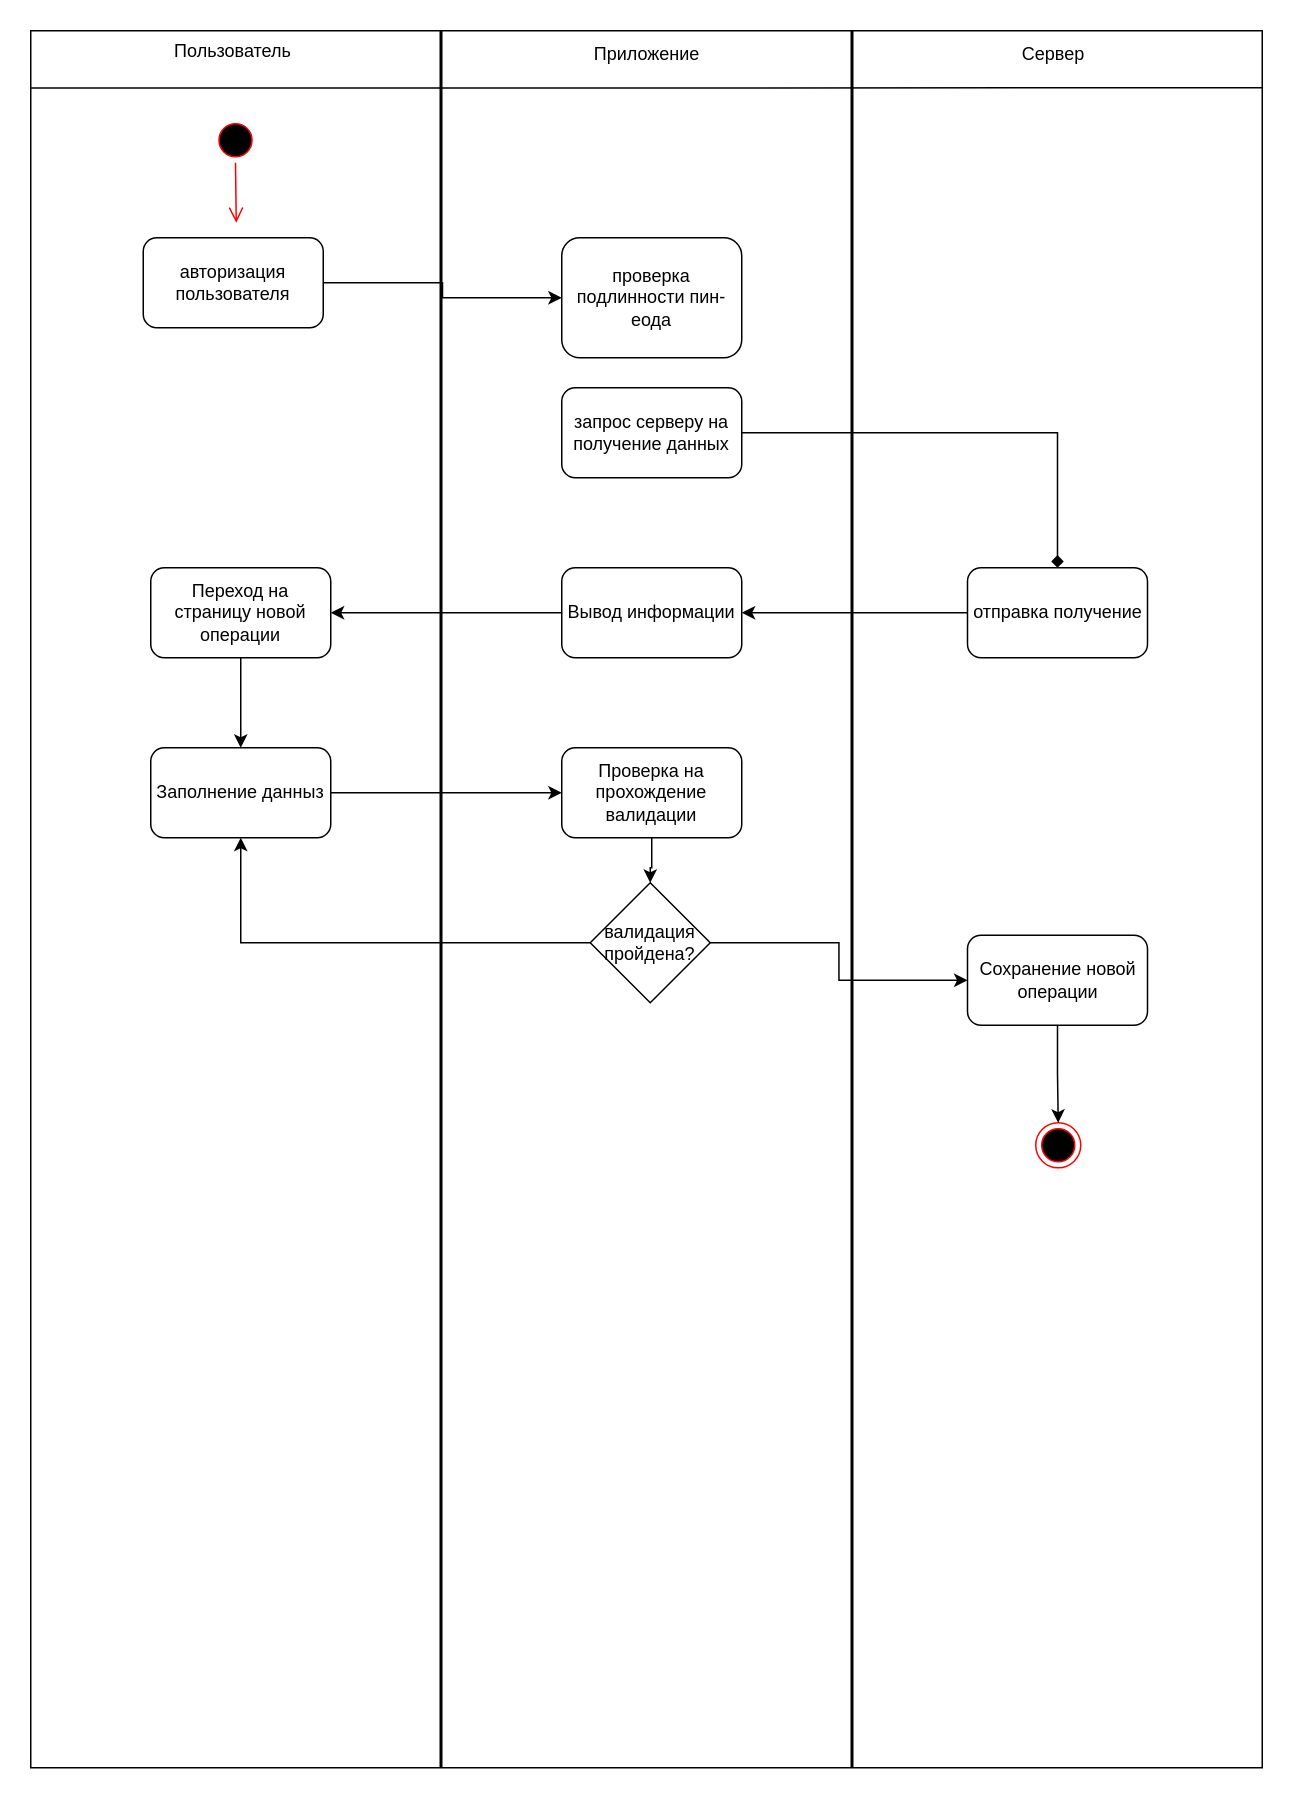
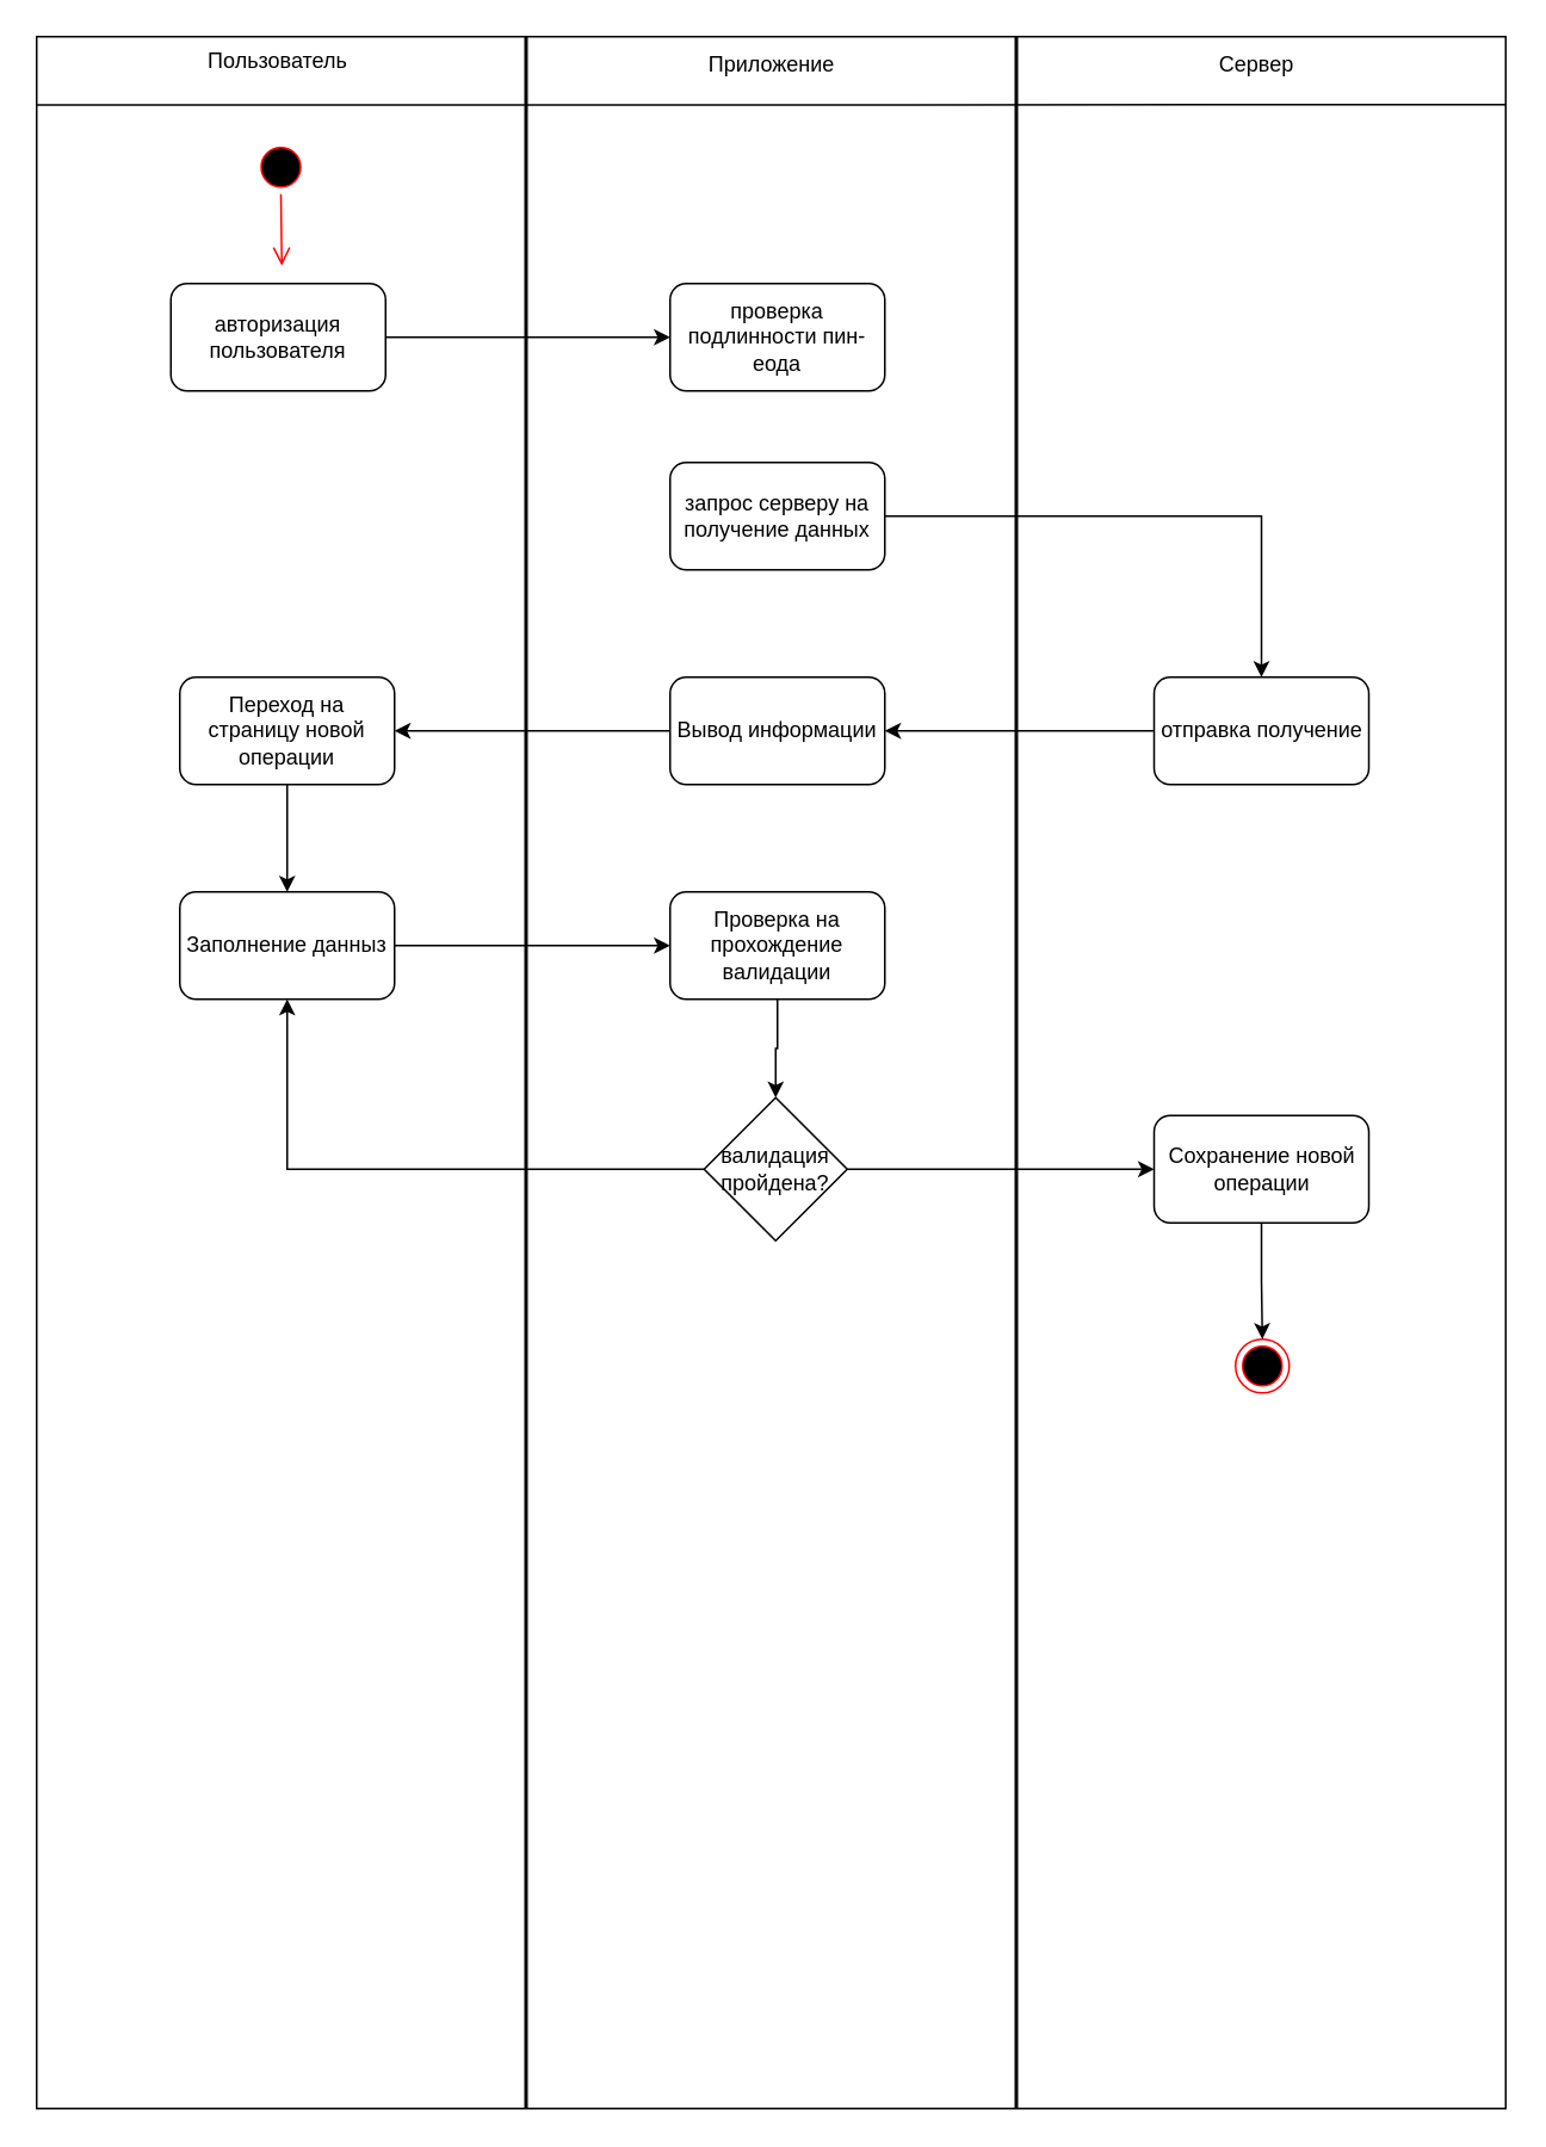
  <mxCell id="0" />
  <mxCell id="1" parent="0" />
  <mxCell id="2" value="" style="rounded=0;whiteSpace=wrap;html=1;movable=0;resizable=0;rotatable=0;deletable=0;editable=0;locked=1;connectable=0;" parent="1" vertex="1"><mxGeometry y="20" width="273" height="1158" as="geometry" x="20" /></mxCell>
  <mxCell id="3" value="" style="rounded=0;whiteSpace=wrap;html=1;movable=0;resizable=0;rotatable=0;deletable=0;editable=0;locked=1;connectable=0;" parent="1" vertex="1"><mxGeometry x="294" y="20" width="273" height="1158" as="geometry" /></mxCell>
  <mxCell id="4" value="" style="rounded=0;whiteSpace=wrap;html=1;movable=0;resizable=0;rotatable=0;deletable=0;editable=0;locked=1;connectable=0;" parent="1" vertex="1"><mxGeometry x="568" y="20" width="273" height="1158" as="geometry" /></mxCell>
  <mxCell id="5" value="Пользователь" style="text;html=1;strokeColor=none;fillColor=none;align=center;verticalAlign=middle;whiteSpace=wrap;rounded=0;movable=0;resizable=0;rotatable=0;deletable=0;editable=0;locked=1;connectable=0;" parent="1" vertex="1"><mxGeometry y="20" width="270" height="28" as="geometry" x="20" /></mxCell>
  <mxCell id="6" value="Приложение" style="text;html=1;strokeColor=none;fillColor=none;align=center;verticalAlign=middle;whiteSpace=wrap;rounded=0;movable=0;resizable=0;rotatable=0;deletable=0;editable=0;locked=1;connectable=0;" parent="1" vertex="1"><mxGeometry x="295.5" y="22" width="270" height="28" as="geometry" /></mxCell>
  <mxCell id="7" value="Сервер" style="text;html=1;strokeColor=none;fillColor=none;align=center;verticalAlign=middle;whiteSpace=wrap;rounded=0;movable=0;resizable=0;rotatable=0;deletable=0;editable=0;locked=1;connectable=0;" parent="1" vertex="1"><mxGeometry x="567" y="22" width="270" height="28" as="geometry" /></mxCell>
  <mxCell id="8" value="" style="endArrow=none;html=1;rounded=0;entryX=1.002;entryY=0.024;entryDx=0;entryDy=0;entryPerimeter=0;exitX=0;exitY=0.033;exitDx=0;exitDy=0;exitPerimeter=0;movable=0;resizable=0;rotatable=0;deletable=0;editable=0;locked=1;connectable=0;" parent="1" source="2" edge="1"><mxGeometry width="50" height="50" relative="1" as="geometry"><mxPoint x="350" y="298.21" as="sourcePoint" /><mxPoint x="841.546" y="58.002" as="targetPoint" /></mxGeometry></mxCell>
  <mxCell id="9" value="" style="ellipse;html=1;shape=startState;fillColor=#000000;strokeColor=#ff0000;" parent="1" vertex="1"><mxGeometry x="141.5" y="78" width="30" height="30" as="geometry" /></mxCell>
  <mxCell id="10" value="" style="edgeStyle=orthogonalEdgeStyle;html=1;verticalAlign=bottom;endArrow=open;endSize=8;strokeColor=#ff0000;rounded=0;" parent="1" source="9" edge="1"><mxGeometry relative="1" as="geometry"><mxPoint x="157" y="148" as="targetPoint" /><Array as="points"><mxPoint x="157" y="108" /><mxPoint x="157" y="108" /></Array></mxGeometry></mxCell>
  <mxCell id="11" style="edgeStyle=orthogonalEdgeStyle;rounded=0;orthogonalLoop=1;jettySize=auto;html=1;entryX=0;entryY=0.5;entryDx=0;entryDy=0;" edge="1" parent="1" source="12" target="14"><mxGeometry relative="1" as="geometry" /></mxCell>
  <mxCell id="12" value="авторизация пользователя" style="rounded=1;whiteSpace=wrap;html=1;" parent="1" vertex="1"><mxGeometry x="95" y="158" width="120" height="60" as="geometry" /></mxCell>
  <mxCell id="13" value="" style="ellipse;html=1;shape=endState;fillColor=#000000;strokeColor=#ff0000;" parent="1" vertex="1"><mxGeometry x="690" y="748" width="30" height="30" as="geometry" /></mxCell>
- <mxCell id="14" value="проверка подлинности пин-еода" style="rounded=1;whiteSpace=wrap;html=1;" vertex="1" parent="1"><mxGeometry x="374" y="158" width="120" height="80" as="geometry" /></mxCell>
- <mxCell id="15" style="edgeStyle=orthogonalEdgeStyle;rounded=0;orthogonalLoop=1;jettySize=auto;html=1;entryX=0.5;entryY=0;entryDx=0;entryDy=0;endArrow=diamond;" edge="1" parent="1" source="16" target="18"><mxGeometry relative="1" as="geometry" /></mxCell>
+ <mxCell id="14" value="проверка подлинности пин-еода" style="rounded=1;whiteSpace=wrap;html=1;" vertex="1" parent="1"><mxGeometry x="374" y="158" width="120" height="60" as="geometry" /></mxCell>
+ <mxCell id="15" style="edgeStyle=orthogonalEdgeStyle;rounded=0;orthogonalLoop=1;jettySize=auto;html=1;entryX=0.5;entryY=0;entryDx=0;entryDy=0;" edge="1" parent="1" source="16" target="18"><mxGeometry relative="1" as="geometry" /></mxCell>
  <mxCell id="16" value="запрос серверу на получение данных" style="rounded=1;whiteSpace=wrap;html=1;" vertex="1" parent="1"><mxGeometry x="374" y="258" width="120" height="60" as="geometry" /></mxCell>
  <mxCell id="17" style="edgeStyle=orthogonalEdgeStyle;rounded=0;orthogonalLoop=1;jettySize=auto;html=1;entryX=1;entryY=0.5;entryDx=0;entryDy=0;" edge="1" parent="1" source="18" target="20"><mxGeometry relative="1" as="geometry" /></mxCell>
  <mxCell id="18" value="отправка получение" style="rounded=1;whiteSpace=wrap;html=1;" vertex="1" parent="1"><mxGeometry x="644.5" y="378" width="120" height="60" as="geometry" /></mxCell>
  <mxCell id="19" style="edgeStyle=orthogonalEdgeStyle;rounded=0;orthogonalLoop=1;jettySize=auto;html=1;entryX=1;entryY=0.5;entryDx=0;entryDy=0;" edge="1" parent="1" source="20" target="22"><mxGeometry relative="1" as="geometry" /></mxCell>
  <mxCell id="20" value="Вывод информации" style="rounded=1;whiteSpace=wrap;html=1;" vertex="1" parent="1"><mxGeometry x="374" y="378" width="120" height="60" as="geometry" /></mxCell>
  <mxCell id="21" style="edgeStyle=orthogonalEdgeStyle;rounded=0;orthogonalLoop=1;jettySize=auto;html=1;entryX=0.5;entryY=0;entryDx=0;entryDy=0;" edge="1" parent="1" source="22" target="24"><mxGeometry relative="1" as="geometry" /></mxCell>
  <mxCell id="22" value="Переход на страницу новой операции" style="rounded=1;whiteSpace=wrap;html=1;" vertex="1" parent="1"><mxGeometry x="100" y="378" width="120" height="60" as="geometry" /></mxCell>
  <mxCell id="23" style="edgeStyle=orthogonalEdgeStyle;rounded=0;orthogonalLoop=1;jettySize=auto;html=1;entryX=0;entryY=0.5;entryDx=0;entryDy=0;" edge="1" parent="1" source="24" target="26"><mxGeometry relative="1" as="geometry" /></mxCell>
  <mxCell id="24" value="Заполнение данныз" style="rounded=1;whiteSpace=wrap;html=1;" vertex="1" parent="1"><mxGeometry x="100" y="498" width="120" height="60" as="geometry" /></mxCell>
  <mxCell id="25" style="edgeStyle=orthogonalEdgeStyle;rounded=0;orthogonalLoop=1;jettySize=auto;html=1;entryX=0.5;entryY=0;entryDx=0;entryDy=0;" edge="1" parent="1" source="26" target="29"><mxGeometry relative="1" as="geometry" /></mxCell>
  <mxCell id="26" value="Проверка на прохождение валидации" style="rounded=1;whiteSpace=wrap;html=1;" vertex="1" parent="1"><mxGeometry x="374" y="498" width="120" height="60" as="geometry" /></mxCell>
  <mxCell id="27" style="edgeStyle=orthogonalEdgeStyle;rounded=0;orthogonalLoop=1;jettySize=auto;html=1;entryX=0.5;entryY=1;entryDx=0;entryDy=0;" edge="1" parent="1" source="29" target="24"><mxGeometry relative="1" as="geometry" /></mxCell>
  <mxCell id="28" style="edgeStyle=orthogonalEdgeStyle;rounded=0;orthogonalLoop=1;jettySize=auto;html=1;entryX=0;entryY=0.5;entryDx=0;entryDy=0;" edge="1" parent="1" source="29" target="31"><mxGeometry relative="1" as="geometry" /></mxCell>
- <mxCell id="29" value="валидация пройдена?" style="rhombus;whiteSpace=wrap;html=1;" vertex="1" parent="1"><mxGeometry x="393" y="588" width="80" height="80" as="geometry" /></mxCell>
+ <mxCell id="29" value="валидация пройдена?" style="rhombus;whiteSpace=wrap;html=1;" vertex="1" parent="1"><mxGeometry x="393" y="613" width="80" height="80" as="geometry" /></mxCell>
  <mxCell id="30" style="edgeStyle=orthogonalEdgeStyle;rounded=0;orthogonalLoop=1;jettySize=auto;html=1;entryX=0.5;entryY=0;entryDx=0;entryDy=0;" edge="1" parent="1" source="31" target="13"><mxGeometry relative="1" as="geometry" /></mxCell>
  <mxCell id="31" value="Сохранение новой операции" style="rounded=1;whiteSpace=wrap;html=1;" vertex="1" parent="1"><mxGeometry x="644.5" y="623" width="120" height="60" as="geometry" /></mxCell>
